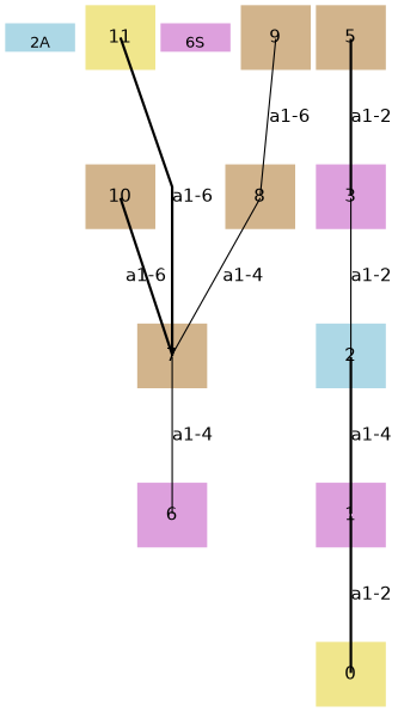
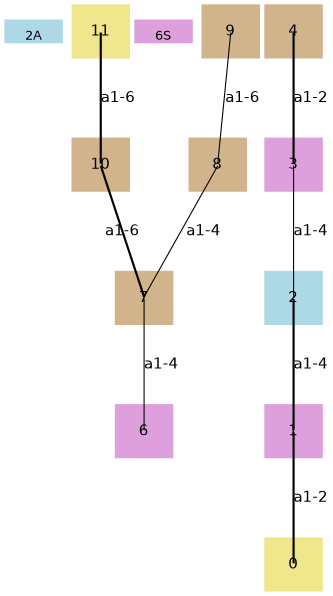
  graph {
    nodesep=0.05
    rankdir=TB
    ranksep=0.8
    splines=false
    node [fillcolor=tan fixedsize=true fontname=DejaVuSans labelfontsize=12 scale=true shape=none style=filled]
    edge [fontname=DejaVuSans headclip=false labelangle=320.0 labeldistance=1.2 labelfontsize=12 style=bold tailclip=false]
    9 [height=0.7]
    n2 [fillcolor=plum fontsize=12 height=0.3 label="6S" labelloc=b shape=plaintext]
    11 [fillcolor=khaki height=0.7]
    n4 [fillcolor=lightblue fontsize=12 height=0.3 label="2A" labelloc=b shape=plaintext]
    8 [height=0.7]
    10 [height=0.7]
    0 [fillcolor=khaki height=0.7]
    1 [fillcolor=plum height=0.7]
    2 [fillcolor=lightblue height=0.7]
    3 [fillcolor=plum height=0.7]
-   4 [height=0.7 label=5]
+   4 [height=0.7]
    6 [fillcolor=plum height=0.7]
    7 [height=0.7]
    subgraph sub_1 {
      rank=same
      9
      n2
    }
    subgraph sub_2 {
      nodesep=0.2
      9
      n2
    }
    subgraph sub_3 {
      rank=same
      11
      n4
    }
    subgraph sub_4 {
      nodesep=0.2
      11
      n4
    }
    9 -- 8 [label="a1-6" style=solid]
    n2 -- 9 [style=invis headclip="" tailclip=""]
-   11 -- 7 [label="a1-6"]
+   11 -- 10 [label="a1-6"]
    n4 -- 11 [style=invis headclip="" tailclip=""]
    8 -- 7 [label="a1-4" style=solid]
    10 -- 7 [label="a1-6"]
    1 -- 0 [label="a1-2"]
    2 -- 1 [label="a1-4"]
-   3 -- 2 [label="a1-2" style=solid]
+   3 -- 2 [label="a1-4" style=solid]
    4 -- 3 [label="a1-2"]
    7 -- 6 [label="a1-4" style=solid]
  }
